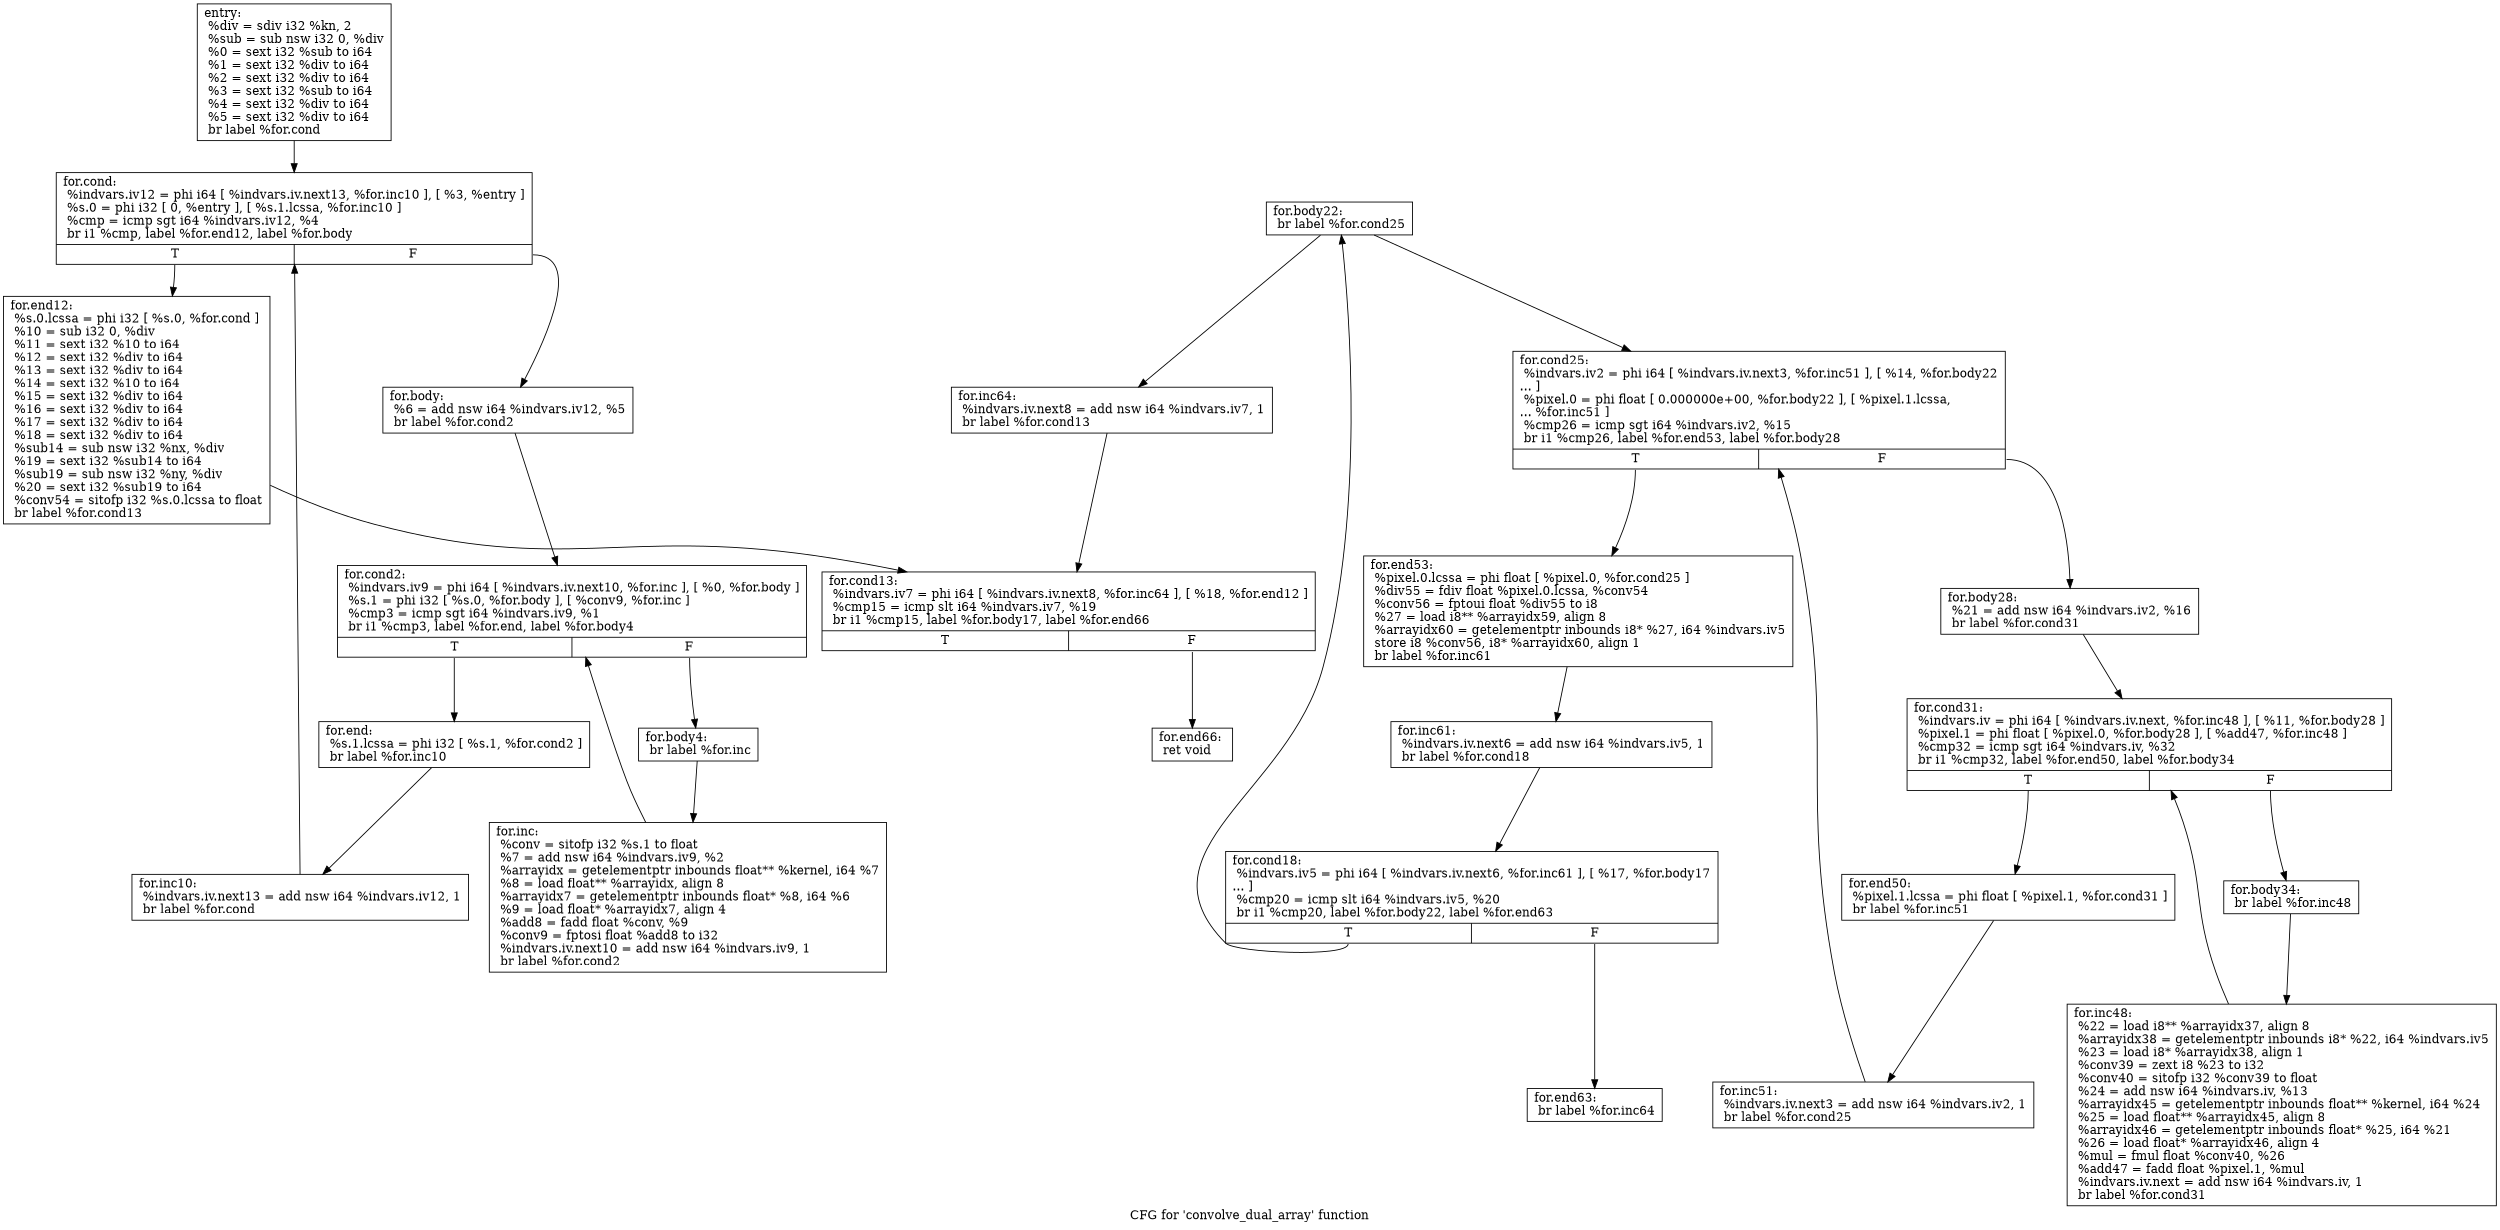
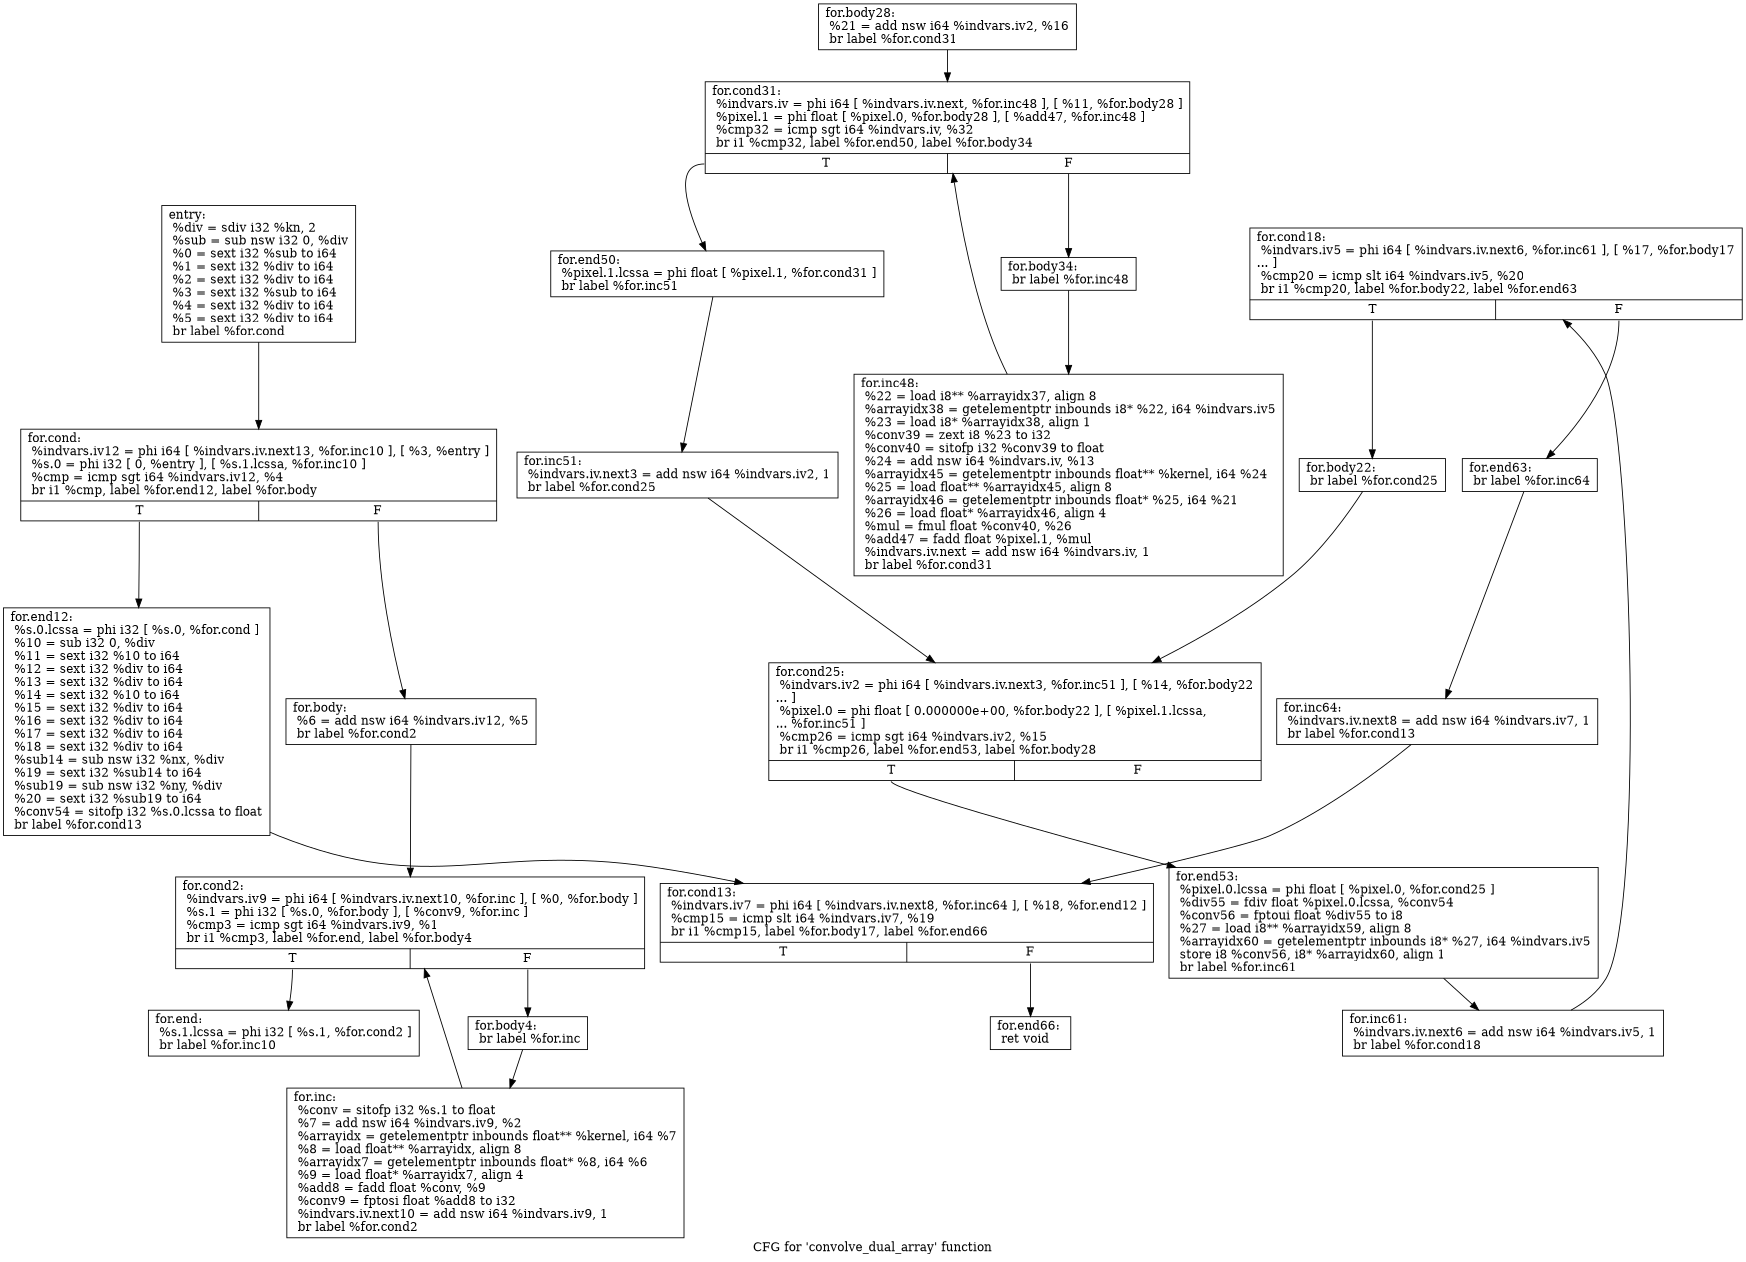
  digraph {
    label="CFG for 'convolve_dual_array' function"
    node [shape=record]
    n1 [label="{entry:\l  %div = sdiv i32 %kn, 2\l  %sub = sub nsw i32 0, %div\l  %0 = sext i32 %sub to i64\l  %1 = sext i32 %div to i64\l  %2 = sext i32 %div to i64\l  %3 = sext i32 %sub to i64\l  %4 = sext i32 %div to i64\l  %5 = sext i32 %div to i64\l  br label %for.cond\l}"]
    n2 [label="{for.cond:                                         \l  %indvars.iv12 = phi i64 [ %indvars.iv.next13, %for.inc10 ], [ %3, %entry ]\l  %s.0 = phi i32 [ 0, %entry ], [ %s.1.lcssa, %for.inc10 ]\l  %cmp = icmp sgt i64 %indvars.iv12, %4\l  br i1 %cmp, label %for.end12, label %for.body\l|{<s0>T|<s1>F}}"]
    n3 [label="{for.end12:                                        \l  %s.0.lcssa = phi i32 [ %s.0, %for.cond ]\l  %10 = sub i32 0, %div\l  %11 = sext i32 %10 to i64\l  %12 = sext i32 %div to i64\l  %13 = sext i32 %div to i64\l  %14 = sext i32 %10 to i64\l  %15 = sext i32 %div to i64\l  %16 = sext i32 %div to i64\l  %17 = sext i32 %div to i64\l  %18 = sext i32 %div to i64\l  %sub14 = sub nsw i32 %nx, %div\l  %19 = sext i32 %sub14 to i64\l  %sub19 = sub nsw i32 %ny, %div\l  %20 = sext i32 %sub19 to i64\l  %conv54 = sitofp i32 %s.0.lcssa to float\l  br label %for.cond13\l}"]
    n4 [label="{for.body:                                         \l  %6 = add nsw i64 %indvars.iv12, %5\l  br label %for.cond2\l}"]
    n5 [label="{for.cond13:                                       \l  %indvars.iv7 = phi i64 [ %indvars.iv.next8, %for.inc64 ], [ %18, %for.end12 ]\l  %cmp15 = icmp slt i64 %indvars.iv7, %19\l  br i1 %cmp15, label %for.body17, label %for.end66\l|{<s0>T|<s1>F}}"]
    n6 [label="{for.cond2:                                        \l  %indvars.iv9 = phi i64 [ %indvars.iv.next10, %for.inc ], [ %0, %for.body ]\l  %s.1 = phi i32 [ %s.0, %for.body ], [ %conv9, %for.inc ]\l  %cmp3 = icmp sgt i64 %indvars.iv9, %1\l  br i1 %cmp3, label %for.end, label %for.body4\l|{<s0>T|<s1>F}}"]
    n7 [label="{for.end66:                                        \l  ret void\l}"]
    n8 [label="{for.end:                                          \l  %s.1.lcssa = phi i32 [ %s.1, %for.cond2 ]\l  br label %for.inc10\l}"]
    n9 [label="{for.body4:                                        \l  br label %for.inc\l}"]
-   n10 [label="{for.inc10:                                        \l  %indvars.iv.next13 = add nsw i64 %indvars.iv12, 1\l  br label %for.cond\l}"]
    n11 [label="{for.inc:                                          \l  %conv = sitofp i32 %s.1 to float\l  %7 = add nsw i64 %indvars.iv9, %2\l  %arrayidx = getelementptr inbounds float** %kernel, i64 %7\l  %8 = load float** %arrayidx, align 8\l  %arrayidx7 = getelementptr inbounds float* %8, i64 %6\l  %9 = load float* %arrayidx7, align 4\l  %add8 = fadd float %conv, %9\l  %conv9 = fptosi float %add8 to i32\l  %indvars.iv.next10 = add nsw i64 %indvars.iv9, 1\l  br label %for.cond2\l}"]
    n12 [label="{for.cond18:                                       \l  %indvars.iv5 = phi i64 [ %indvars.iv.next6, %for.inc61 ], [ %17, %for.body17\l... ]\l  %cmp20 = icmp slt i64 %indvars.iv5, %20\l  br i1 %cmp20, label %for.body22, label %for.end63\l|{<s0>T|<s1>F}}"]
    n13 [label="{for.body22:                                       \l  br label %for.cond25\l}"]
    n14 [label="{for.end63:                                        \l  br label %for.inc64\l}"]
    n15 [label="{for.cond25:                                       \l  %indvars.iv2 = phi i64 [ %indvars.iv.next3, %for.inc51 ], [ %14, %for.body22\l... ]\l  %pixel.0 = phi float [ 0.000000e+00, %for.body22 ], [ %pixel.1.lcssa,\l... %for.inc51 ]\l  %cmp26 = icmp sgt i64 %indvars.iv2, %15\l  br i1 %cmp26, label %for.end53, label %for.body28\l|{<s0>T|<s1>F}}"]
    n16 [label="{for.inc64:                                        \l  %indvars.iv.next8 = add nsw i64 %indvars.iv7, 1\l  br label %for.cond13\l}"]
    n17 [label="{for.end53:                                        \l  %pixel.0.lcssa = phi float [ %pixel.0, %for.cond25 ]\l  %div55 = fdiv float %pixel.0.lcssa, %conv54\l  %conv56 = fptoui float %div55 to i8\l  %27 = load i8** %arrayidx59, align 8\l  %arrayidx60 = getelementptr inbounds i8* %27, i64 %indvars.iv5\l  store i8 %conv56, i8* %arrayidx60, align 1\l  br label %for.inc61\l}"]
    n18 [label="{for.body28:                                       \l  %21 = add nsw i64 %indvars.iv2, %16\l  br label %for.cond31\l}"]
    n19 [label="{for.inc61:                                        \l  %indvars.iv.next6 = add nsw i64 %indvars.iv5, 1\l  br label %for.cond18\l}"]
    n20 [label="{for.cond31:                                       \l  %indvars.iv = phi i64 [ %indvars.iv.next, %for.inc48 ], [ %11, %for.body28 ]\l  %pixel.1 = phi float [ %pixel.0, %for.body28 ], [ %add47, %for.inc48 ]\l  %cmp32 = icmp sgt i64 %indvars.iv, %32\l  br i1 %cmp32, label %for.end50, label %for.body34\l|{<s0>T|<s1>F}}"]
    n21 [label="{for.end50:                                        \l  %pixel.1.lcssa = phi float [ %pixel.1, %for.cond31 ]\l  br label %for.inc51\l}"]
    n22 [label="{for.body34:                                       \l  br label %for.inc48\l}"]
    n23 [label="{for.inc51:                                        \l  %indvars.iv.next3 = add nsw i64 %indvars.iv2, 1\l  br label %for.cond25\l}"]
    n24 [label="{for.inc48:                                        \l  %22 = load i8** %arrayidx37, align 8\l  %arrayidx38 = getelementptr inbounds i8* %22, i64 %indvars.iv5\l  %23 = load i8* %arrayidx38, align 1\l  %conv39 = zext i8 %23 to i32\l  %conv40 = sitofp i32 %conv39 to float\l  %24 = add nsw i64 %indvars.iv, %13\l  %arrayidx45 = getelementptr inbounds float** %kernel, i64 %24\l  %25 = load float** %arrayidx45, align 8\l  %arrayidx46 = getelementptr inbounds float* %25, i64 %21\l  %26 = load float* %arrayidx46, align 4\l  %mul = fmul float %conv40, %26\l  %add47 = fadd float %pixel.1, %mul\l  %indvars.iv.next = add nsw i64 %indvars.iv, 1\l  br label %for.cond31\l}"]
    n1 -> n2
    n2 -> n3 [tailport=s0]
    n2 -> n4 [tailport=s1]
    n3 -> n5
    n4 -> n6
    n5 -> n7 [tailport=s1]
    n6 -> n8 [tailport=s0]
    n6 -> n9 [tailport=s1]
-   n8 -> n10
    n9 -> n11
-   n10 -> n2
    n11 -> n6
    n12 -> n13 [tailport=s0]
    n12 -> n14 [tailport=s1]
    n13 -> n15
-   n13 -> n16
+   n14 -> n16
    n15 -> n17 [tailport=s0]
-   n15 -> n18 [tailport=s1]
    n16 -> n5
    n17 -> n19
    n18 -> n20
    n19 -> n12
    n20 -> n21 [tailport=s0]
    n20 -> n22 [tailport=s1]
    n21 -> n23
    n22 -> n24
    n23 -> n15
    n24 -> n20
  }
